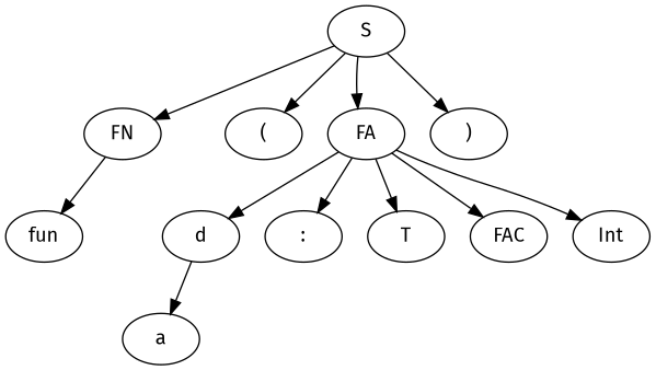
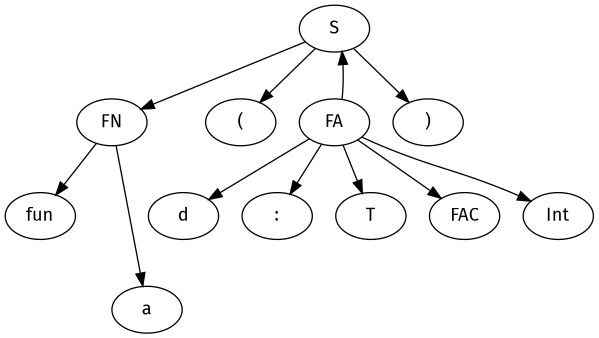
  digraph {
    fontname="Fira Sans"
    node [fontname="Fira Sans"]
    edge [fontname="Fira Sans"]
    n1 [label=S]
    n2 [label=FN]
    n3 [label="("]
    n4 [label=FA]
    n5 [label=")"]
    n6 [label=fun]
    n7 [label=a]
    n8 [label=d]
    n9 [label=":"]
    n10 [label=T]
    n11 [label=FAC]
    n12 [label=Int]
    n1 -> n2
    n1 -> n3
-   n1 -> n4
+   n4 -> n1
    n1 -> n5
    n2 -> n6
-   n8 -> n7
+   n2 -> n7
    n4 -> n8
    n4 -> n9
    n4 -> n10
    n4 -> n11
    n4 -> n12
  }
